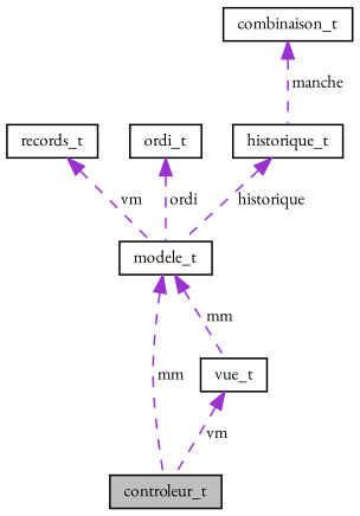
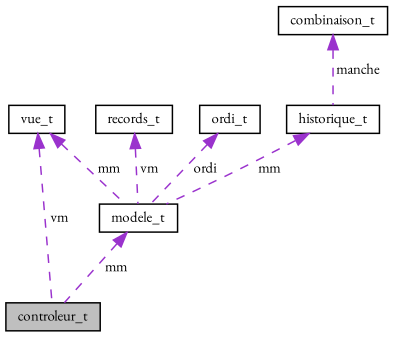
  digraph {
    fontname="EB Garamond"
    node [color=black fillcolor=white fontname="EB Garamond" fontsize=10 shape=record style=filled]
    edge [color=darkorchid3 dir=back fontname="EB Garamond" fontsize=10 labelfontname=Helvetica labelfontsize=10 style=dashed]
    n1 [fillcolor=grey75 fontcolor=black height=0.2 label=controleur_t width=0.4]
    n2 [height=0.2 label=vue_t width=0.4]
    n3 [height=0.2 label=modele_t width=0.4]
    n4 [height=0.2 label=records_t width=0.4]
    n5 [height=0.2 label=ordi_t width=0.4]
    n6 [height=0.2 label=historique_t width=0.4]
    n7 [height=0.2 label=combinaison_t width=0.4]
    n2 -> n1 [label=" vm"]
    n3 -> n1 [label=" mm"]
-   n3 -> n2 [label=" mm"]
+   n2 -> n3 [label=" mm"]
    n4 -> n3 [label=" vm"]
    n5 -> n3 [label=" ordi"]
-   n6 -> n3 [label=" historique"]
+   n6 -> n3 [label=" mm"]
    n7 -> n6 [label=" manche"]
  }
